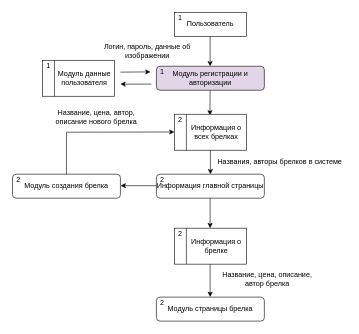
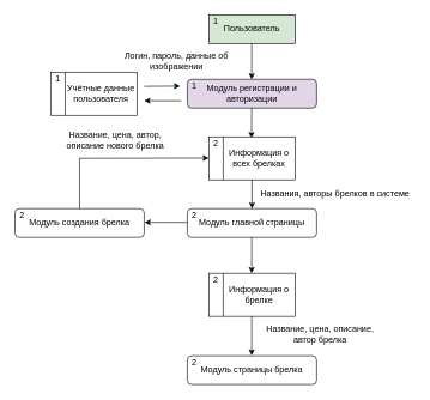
  <mxCell id="0" />
  <mxCell id="1" parent="0" />
- <mxCell id="2" value="Пользователь" style="rounded=0;whiteSpace=wrap;html=1;" vertex="1" parent="1"><mxGeometry x="290" y="20" width="120" height="40" as="geometry" /></mxCell>
+ <mxCell id="2" value="Пользователь" style="rounded=0;whiteSpace=wrap;html=1;fillColor=#d5e8d4;" vertex="1" parent="1"><mxGeometry x="290" y="20" width="120" height="40" as="geometry" /></mxCell>
  <mxCell id="3" value="Модуль регистрации и авторизации" style="rounded=1;whiteSpace=wrap;html=1;fillColor=#e1d5e7;" vertex="1" parent="1"><mxGeometry x="260" y="110" width="180" height="40" as="geometry" /></mxCell>
  <mxCell id="4" value="1" style="text;html=1;strokeColor=none;fillColor=none;align=center;verticalAlign=middle;whiteSpace=wrap;rounded=0;" vertex="1" parent="1"><mxGeometry x="290" y="20" width="20" height="20" as="geometry" /></mxCell>
  <mxCell id="5" value="1" style="text;html=1;strokeColor=none;fillColor=none;align=center;verticalAlign=middle;whiteSpace=wrap;rounded=0;" vertex="1" parent="1"><mxGeometry x="260" y="110" width="20" height="20" as="geometry" /></mxCell>
  <mxCell id="6" value="" style="endArrow=classic;html=1;rounded=0;exitX=0.389;exitY=-0.012;exitDx=0;exitDy=0;exitPerimeter=0;" edge="1" parent="1"><mxGeometry width="50" height="50" relative="1" as="geometry"><mxPoint x="349.58" y="60" as="sourcePoint" /><mxPoint x="349.58" y="110" as="targetPoint" /></mxGeometry></mxCell>
  <mxCell id="7" value="" style="group" vertex="1" connectable="0" parent="1"><mxGeometry x="70" y="100" width="120" height="60" as="geometry" /></mxCell>
  <mxCell id="8" value="" style="rounded=0;whiteSpace=wrap;html=1;" vertex="1" parent="7"><mxGeometry width="120" height="60" as="geometry" /></mxCell>
  <mxCell id="9" value="" style="endArrow=none;html=1;rounded=0;" edge="1" parent="7"><mxGeometry width="50" height="50" relative="1" as="geometry"><mxPoint x="20" y="60" as="sourcePoint" /><mxPoint x="20" as="targetPoint" /></mxGeometry></mxCell>
  <mxCell id="10" value="1" style="text;html=1;strokeColor=none;fillColor=none;align=center;verticalAlign=middle;whiteSpace=wrap;rounded=0;" vertex="1" parent="7"><mxGeometry width="20" height="20" as="geometry" /></mxCell>
- <mxCell id="11" value="Модуль данные пользователя" style="text;html=1;strokeColor=none;fillColor=none;align=center;verticalAlign=middle;whiteSpace=wrap;rounded=0;" vertex="1" parent="7"><mxGeometry x="20" width="100" height="60" as="geometry" /></mxCell>
+ <mxCell id="11" value="Учётные данные пользователя" style="text;html=1;strokeColor=none;fillColor=none;align=center;verticalAlign=middle;whiteSpace=wrap;rounded=0;" vertex="1" parent="7"><mxGeometry x="20" width="100" height="60" as="geometry" /></mxCell>
  <mxCell id="12" value="" style="endArrow=classic;html=1;rounded=0;exitX=0.389;exitY=-0.012;exitDx=0;exitDy=0;exitPerimeter=0;" edge="1" parent="1"><mxGeometry width="50" height="50" relative="1" as="geometry"><mxPoint x="251.667" y="139.79" as="sourcePoint" /><mxPoint x="200" y="139.79" as="targetPoint" /></mxGeometry></mxCell>
  <mxCell id="13" value="" style="endArrow=classic;html=1;rounded=0;" edge="1" parent="1"><mxGeometry width="50" height="50" relative="1" as="geometry"><mxPoint x="200" y="119.79" as="sourcePoint" /><mxPoint x="250" y="119.37" as="targetPoint" /></mxGeometry></mxCell>
- <mxCell id="14" value="Информация главной страницы" style="rounded=1;whiteSpace=wrap;html=1;" vertex="1" parent="1"><mxGeometry x="260" y="290" width="180" height="40" as="geometry" /></mxCell>
+ <mxCell id="14" value="Модуль главной страницы" style="rounded=1;whiteSpace=wrap;html=1;" vertex="1" parent="1"><mxGeometry x="260" y="290" width="180" height="40" as="geometry" /></mxCell>
  <mxCell id="15" value="" style="endArrow=classic;html=1;rounded=0;exitX=0.389;exitY=-0.012;exitDx=0;exitDy=0;exitPerimeter=0;entryX=0.392;entryY=0.033;entryDx=0;entryDy=0;entryPerimeter=0;" edge="1" parent="1" target="20"><mxGeometry width="50" height="50" relative="1" as="geometry"><mxPoint x="349.58" y="150" as="sourcePoint" /><mxPoint x="350" y="210" as="targetPoint" /></mxGeometry></mxCell>
  <mxCell id="16" value="" style="group" vertex="1" connectable="0" parent="1"><mxGeometry x="290" y="190" width="120" height="60" as="geometry" /></mxCell>
  <mxCell id="17" value="" style="rounded=0;whiteSpace=wrap;html=1;" vertex="1" parent="16"><mxGeometry width="120" height="60" as="geometry" /></mxCell>
  <mxCell id="18" value="" style="endArrow=none;html=1;rounded=0;" edge="1" parent="16"><mxGeometry width="50" height="50" relative="1" as="geometry"><mxPoint x="20" y="60" as="sourcePoint" /><mxPoint x="20" as="targetPoint" /></mxGeometry></mxCell>
  <mxCell id="19" value="2" style="text;html=1;strokeColor=none;fillColor=none;align=center;verticalAlign=middle;whiteSpace=wrap;rounded=0;" vertex="1" parent="16"><mxGeometry width="20" height="20" as="geometry" /></mxCell>
  <mxCell id="20" value="Информация о всех брелках" style="text;html=1;strokeColor=none;fillColor=none;align=center;verticalAlign=middle;whiteSpace=wrap;rounded=0;" vertex="1" parent="16"><mxGeometry x="20" width="100" height="60" as="geometry" /></mxCell>
  <mxCell id="21" value="" style="endArrow=classic;html=1;rounded=0;" edge="1" parent="1"><mxGeometry width="50" height="50" relative="1" as="geometry"><mxPoint x="350" y="250" as="sourcePoint" /><mxPoint x="350" y="290" as="targetPoint" /></mxGeometry></mxCell>
  <mxCell id="22" value="" style="endArrow=classic;html=1;rounded=0;exitX=0.389;exitY=-0.012;exitDx=0;exitDy=0;exitPerimeter=0;" edge="1" parent="1"><mxGeometry width="50" height="50" relative="1" as="geometry"><mxPoint x="349.58" y="330" as="sourcePoint" /><mxPoint x="349.58" y="380" as="targetPoint" /></mxGeometry></mxCell>
  <mxCell id="23" value="Модуль страницы брелка" style="rounded=1;whiteSpace=wrap;html=1;" vertex="1" parent="1"><mxGeometry x="260" y="495" width="180" height="40" as="geometry" /></mxCell>
  <mxCell id="24" value="" style="group" vertex="1" connectable="0" parent="1"><mxGeometry x="290" y="380" width="120" height="60" as="geometry" /></mxCell>
  <mxCell id="25" value="" style="rounded=0;whiteSpace=wrap;html=1;" vertex="1" parent="24"><mxGeometry width="120" height="60" as="geometry" /></mxCell>
  <mxCell id="26" value="" style="endArrow=none;html=1;rounded=0;" edge="1" parent="24"><mxGeometry width="50" height="50" relative="1" as="geometry"><mxPoint x="20" y="60" as="sourcePoint" /><mxPoint x="20" as="targetPoint" /></mxGeometry></mxCell>
  <mxCell id="27" value="2" style="text;html=1;strokeColor=none;fillColor=none;align=center;verticalAlign=middle;whiteSpace=wrap;rounded=0;" vertex="1" parent="24"><mxGeometry width="20" height="20" as="geometry" /></mxCell>
  <mxCell id="28" value="Информация о брелке" style="text;html=1;strokeColor=none;fillColor=none;align=center;verticalAlign=middle;whiteSpace=wrap;rounded=0;" vertex="1" parent="24"><mxGeometry x="20" width="100" height="60" as="geometry" /></mxCell>
  <mxCell id="29" value="" style="endArrow=classic;html=1;rounded=0;" edge="1" parent="1"><mxGeometry width="50" height="50" relative="1" as="geometry"><mxPoint x="349.58" y="440" as="sourcePoint" /><mxPoint x="349.58" y="494.58" as="targetPoint" /></mxGeometry></mxCell>
  <mxCell id="30" value="2" style="text;html=1;strokeColor=none;fillColor=none;align=center;verticalAlign=middle;whiteSpace=wrap;rounded=0;" vertex="1" parent="1"><mxGeometry x="260" y="290" width="20" height="20" as="geometry" /></mxCell>
  <mxCell id="31" value="2" style="text;html=1;strokeColor=none;fillColor=none;align=center;verticalAlign=middle;whiteSpace=wrap;rounded=0;" vertex="1" parent="1"><mxGeometry x="260" y="495" width="20" height="20" as="geometry" /></mxCell>
  <mxCell id="32" value="Логин, пароль, данные об изображении" style="text;html=1;strokeColor=none;fillColor=none;align=center;verticalAlign=middle;whiteSpace=wrap;rounded=0;" vertex="1" parent="1"><mxGeometry x="160" y="70" width="170" height="30" as="geometry" /></mxCell>
  <mxCell id="33" value="Названия, авторы брелков в системе" style="text;html=1;strokeColor=none;fillColor=none;align=center;verticalAlign=middle;whiteSpace=wrap;rounded=0;" vertex="1" parent="1"><mxGeometry x="356" y="255" width="220" height="30" as="geometry" /></mxCell>
  <mxCell id="34" value="Название, цена, описание, автор брелка" style="text;html=1;strokeColor=none;fillColor=none;align=center;verticalAlign=middle;whiteSpace=wrap;rounded=0;" vertex="1" parent="1"><mxGeometry x="360" y="450" width="170" height="30" as="geometry" /></mxCell>
  <mxCell id="35" value="Модуль создания брелка" style="rounded=1;whiteSpace=wrap;html=1;" vertex="1" parent="1"><mxGeometry x="20" y="290" width="180" height="40" as="geometry" /></mxCell>
  <mxCell id="36" value="" style="endArrow=classic;html=1;rounded=0;" edge="1" parent="1"><mxGeometry width="50" height="50" relative="1" as="geometry"><mxPoint x="260" y="309.17" as="sourcePoint" /><mxPoint x="200.42" y="309.17" as="targetPoint" /></mxGeometry></mxCell>
  <mxCell id="37" value="" style="endArrow=classic;html=1;rounded=0;" edge="1" parent="1"><mxGeometry width="50" height="50" relative="1" as="geometry"><mxPoint x="110" y="220" as="sourcePoint" /><mxPoint x="290" y="219.58" as="targetPoint" /></mxGeometry></mxCell>
  <mxCell id="38" value="" style="endArrow=none;html=1;rounded=0;" edge="1" parent="1"><mxGeometry width="50" height="50" relative="1" as="geometry"><mxPoint x="110" y="290" as="sourcePoint" /><mxPoint x="110" y="220" as="targetPoint" /></mxGeometry></mxCell>
  <mxCell id="39" value="Название, цена, автор, описание нового брелка" style="text;html=1;strokeColor=none;fillColor=none;align=center;verticalAlign=middle;whiteSpace=wrap;rounded=0;" vertex="1" parent="1"><mxGeometry x="70" y="180" width="180" height="30" as="geometry" /></mxCell>
  <mxCell id="40" value="2" style="text;html=1;strokeColor=none;fillColor=none;align=center;verticalAlign=middle;whiteSpace=wrap;rounded=0;" vertex="1" parent="1"><mxGeometry x="20" y="290" width="20" height="20" as="geometry" /></mxCell>
